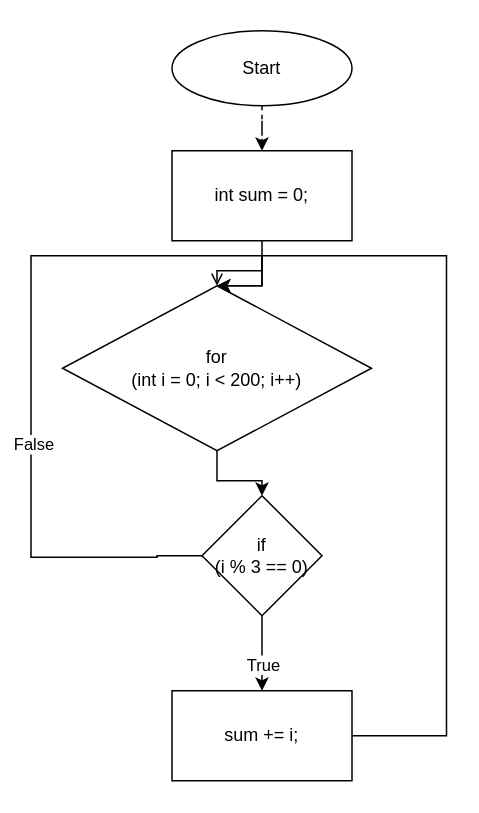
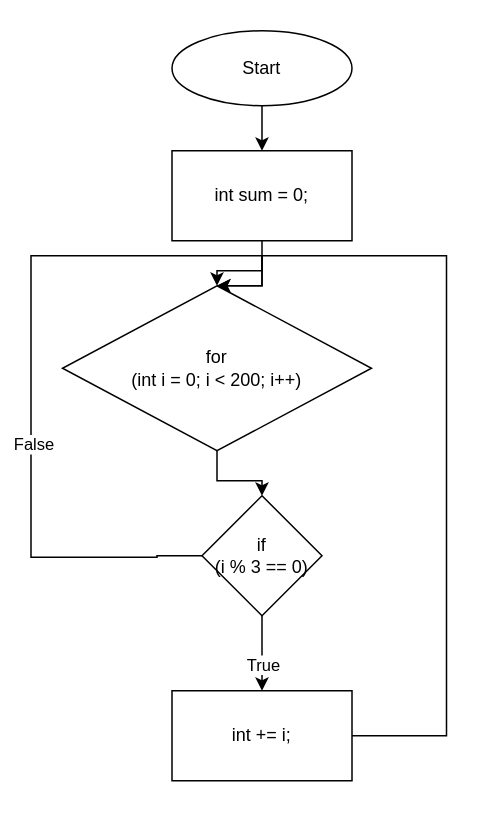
  <mxCell id="0" />
  <mxCell id="1" parent="0" />
- <mxCell id="2" value="" style="edgeStyle=orthogonalEdgeStyle;rounded=0;orthogonalLoop=1;jettySize=auto;html=1;dashed=1;" edge="1" parent="1" source="3" target="5"><mxGeometry relative="1" as="geometry" /></mxCell>
+ <mxCell id="2" value="" style="edgeStyle=orthogonalEdgeStyle;rounded=0;orthogonalLoop=1;jettySize=auto;html=1;" edge="1" parent="1" source="3" target="5"><mxGeometry relative="1" as="geometry" /></mxCell>
  <mxCell id="3" value="Start" style="ellipse;whiteSpace=wrap;html=1;" vertex="1" parent="1"><mxGeometry x="114" y="20" width="120" height="50" as="geometry" /></mxCell>
- <mxCell id="4" value="" style="edgeStyle=orthogonalEdgeStyle;rounded=0;orthogonalLoop=1;jettySize=auto;html=1;endArrow=open;" edge="1" parent="1" source="5" target="7"><mxGeometry relative="1" as="geometry" /></mxCell>
+ <mxCell id="4" value="" style="edgeStyle=orthogonalEdgeStyle;rounded=0;orthogonalLoop=1;jettySize=auto;html=1;" edge="1" parent="1" source="5" target="7"><mxGeometry relative="1" as="geometry" /></mxCell>
  <mxCell id="5" value="int sum = 0;" style="whiteSpace=wrap;html=1;" vertex="1" parent="1"><mxGeometry x="114" y="100" width="120" height="60" as="geometry" /></mxCell>
  <mxCell id="6" value="" style="edgeStyle=orthogonalEdgeStyle;rounded=0;orthogonalLoop=1;jettySize=auto;html=1;" edge="1" parent="1" source="7" target="12"><mxGeometry relative="1" as="geometry" /></mxCell>
  <mxCell id="7" value="for&lt;div&gt;(int i = 0; i &amp;lt; 200; i++)&lt;/div&gt;" style="rhombus;whiteSpace=wrap;html=1;" vertex="1" parent="1"><mxGeometry x="41" y="190" width="206" height="110" as="geometry" /></mxCell>
  <mxCell id="8" value="" style="edgeStyle=orthogonalEdgeStyle;rounded=0;orthogonalLoop=1;jettySize=auto;html=1;" edge="1" parent="1" source="12" target="14"><mxGeometry relative="1" as="geometry" /></mxCell>
  <mxCell id="9" value="True" style="edgeLabel;html=1;align=center;verticalAlign=middle;resizable=0;points=[];" vertex="1" connectable="0" parent="8"><mxGeometry x="0.267" relative="1" as="geometry"><mxPoint as="offset" /></mxGeometry></mxCell>
  <mxCell id="10" value="" style="edgeStyle=orthogonalEdgeStyle;rounded=0;orthogonalLoop=1;jettySize=auto;html=1;entryX=0.5;entryY=0;entryDx=0;entryDy=0;" edge="1" parent="1" source="12" target="7"><mxGeometry relative="1" as="geometry"><mxPoint x="74" y="370" as="targetPoint" /><Array as="points"><mxPoint x="104" y="370" /><mxPoint x="104" y="371" /><mxPoint x="20" y="371" /><mxPoint x="20" y="170" /><mxPoint x="174" y="170" /></Array></mxGeometry></mxCell>
  <mxCell id="11" value="False" style="edgeLabel;html=1;align=center;verticalAlign=middle;resizable=0;points=[];" vertex="1" connectable="0" parent="10"><mxGeometry x="-0.267" y="-1" relative="1" as="geometry"><mxPoint as="offset" /></mxGeometry></mxCell>
  <mxCell id="12" value="if&lt;div&gt;(i % 3 == 0)&lt;/div&gt;" style="rhombus;whiteSpace=wrap;html=1;" vertex="1" parent="1"><mxGeometry x="134" y="330" width="80" height="80" as="geometry" /></mxCell>
  <mxCell id="13" style="edgeStyle=orthogonalEdgeStyle;rounded=0;orthogonalLoop=1;jettySize=auto;html=1;entryX=0.5;entryY=0;entryDx=0;entryDy=0;" edge="1" parent="1" source="14" target="7"><mxGeometry relative="1" as="geometry"><Array as="points"><mxPoint x="297" y="490" /><mxPoint x="297" y="170" /><mxPoint x="174" y="170" /></Array></mxGeometry></mxCell>
- <mxCell id="14" value="sum += i;" style="whiteSpace=wrap;html=1;" vertex="1" parent="1"><mxGeometry x="114" y="460" width="120" height="60" as="geometry" /></mxCell>
+ <mxCell id="14" value="int += i;" style="whiteSpace=wrap;html=1;" vertex="1" parent="1"><mxGeometry x="114" y="460" width="120" height="60" as="geometry" /></mxCell>
